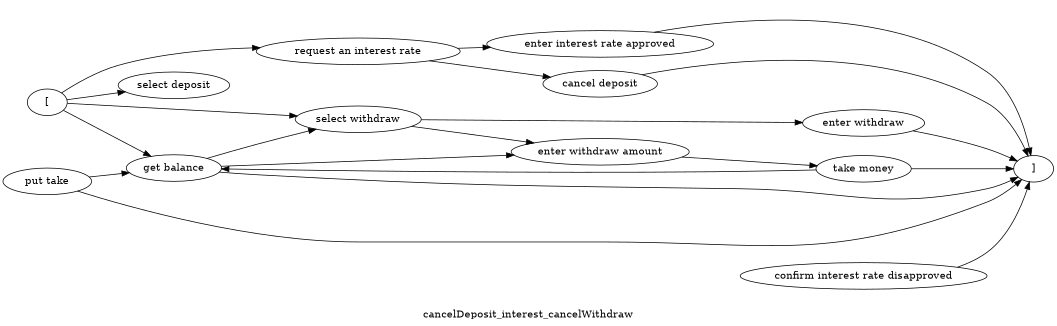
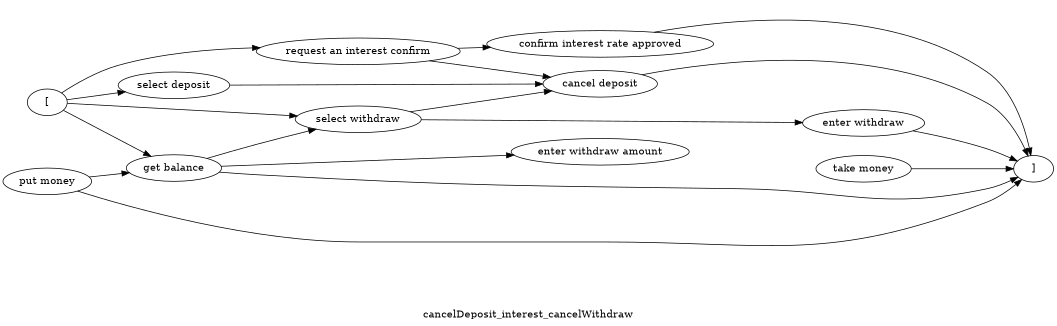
  digraph {
    label=cancelDeposit_interest_cancelWithdraw
    rankdir=LR
    n1 [label="get balance"]
    n2 [label="]"]
    n3 [label="select withdraw"]
    n4 [label="enter withdraw amount"]
    n5 [label="select deposit"]
    n6 [label="cancel deposit"]
    n7 [label="enter withdraw"]
    n8 [label="["]
-   n9 [label="request an interest rate"]
-   n10 [label="enter interest rate approved"]
-   n11 [label="put take"]
+   n9 [label="request an interest confirm"]
+   n10 [label="confirm interest rate approved"]
+   n11 [label="put money"]
    n12 [label="take money"]
-   n13 [label="confirm interest rate disapproved"]
    n1 -> n2
    n1 -> n3
    n1 -> n4
-   n3 -> n4
+   n3 -> n6
    n3 -> n7
-   n4 -> n12
+   n5 -> n6
    n6 -> n2
    n7 -> n2
    n8 -> n1
    n8 -> n3
    n8 -> n5
    n8 -> n9
    n9 -> n6
    n9 -> n10
    n10 -> n2
    n11 -> n1
    n11 -> n2
-   n12 -> n1
    n12 -> n2
-   n13 -> n2
  }
